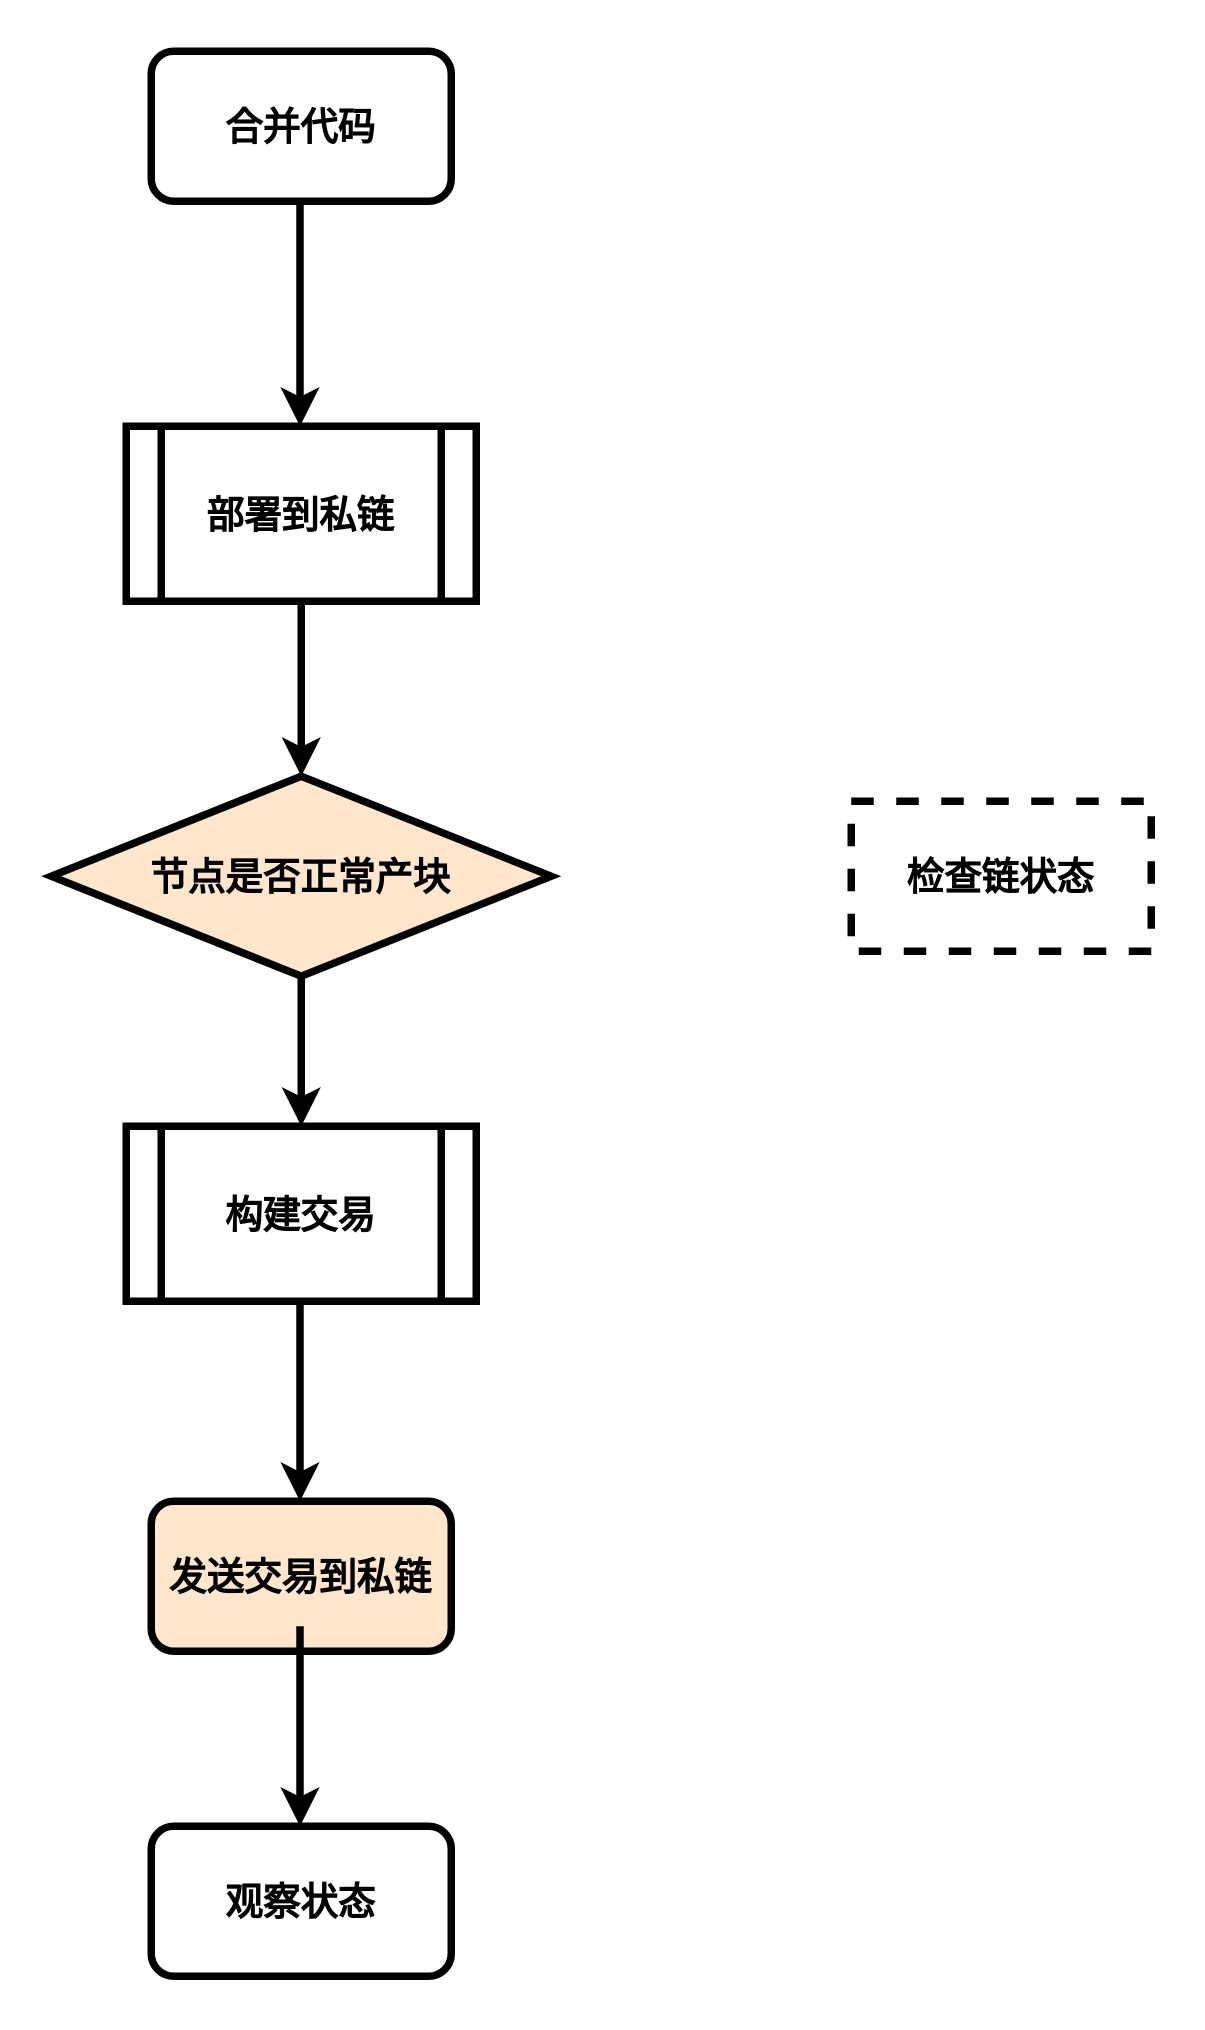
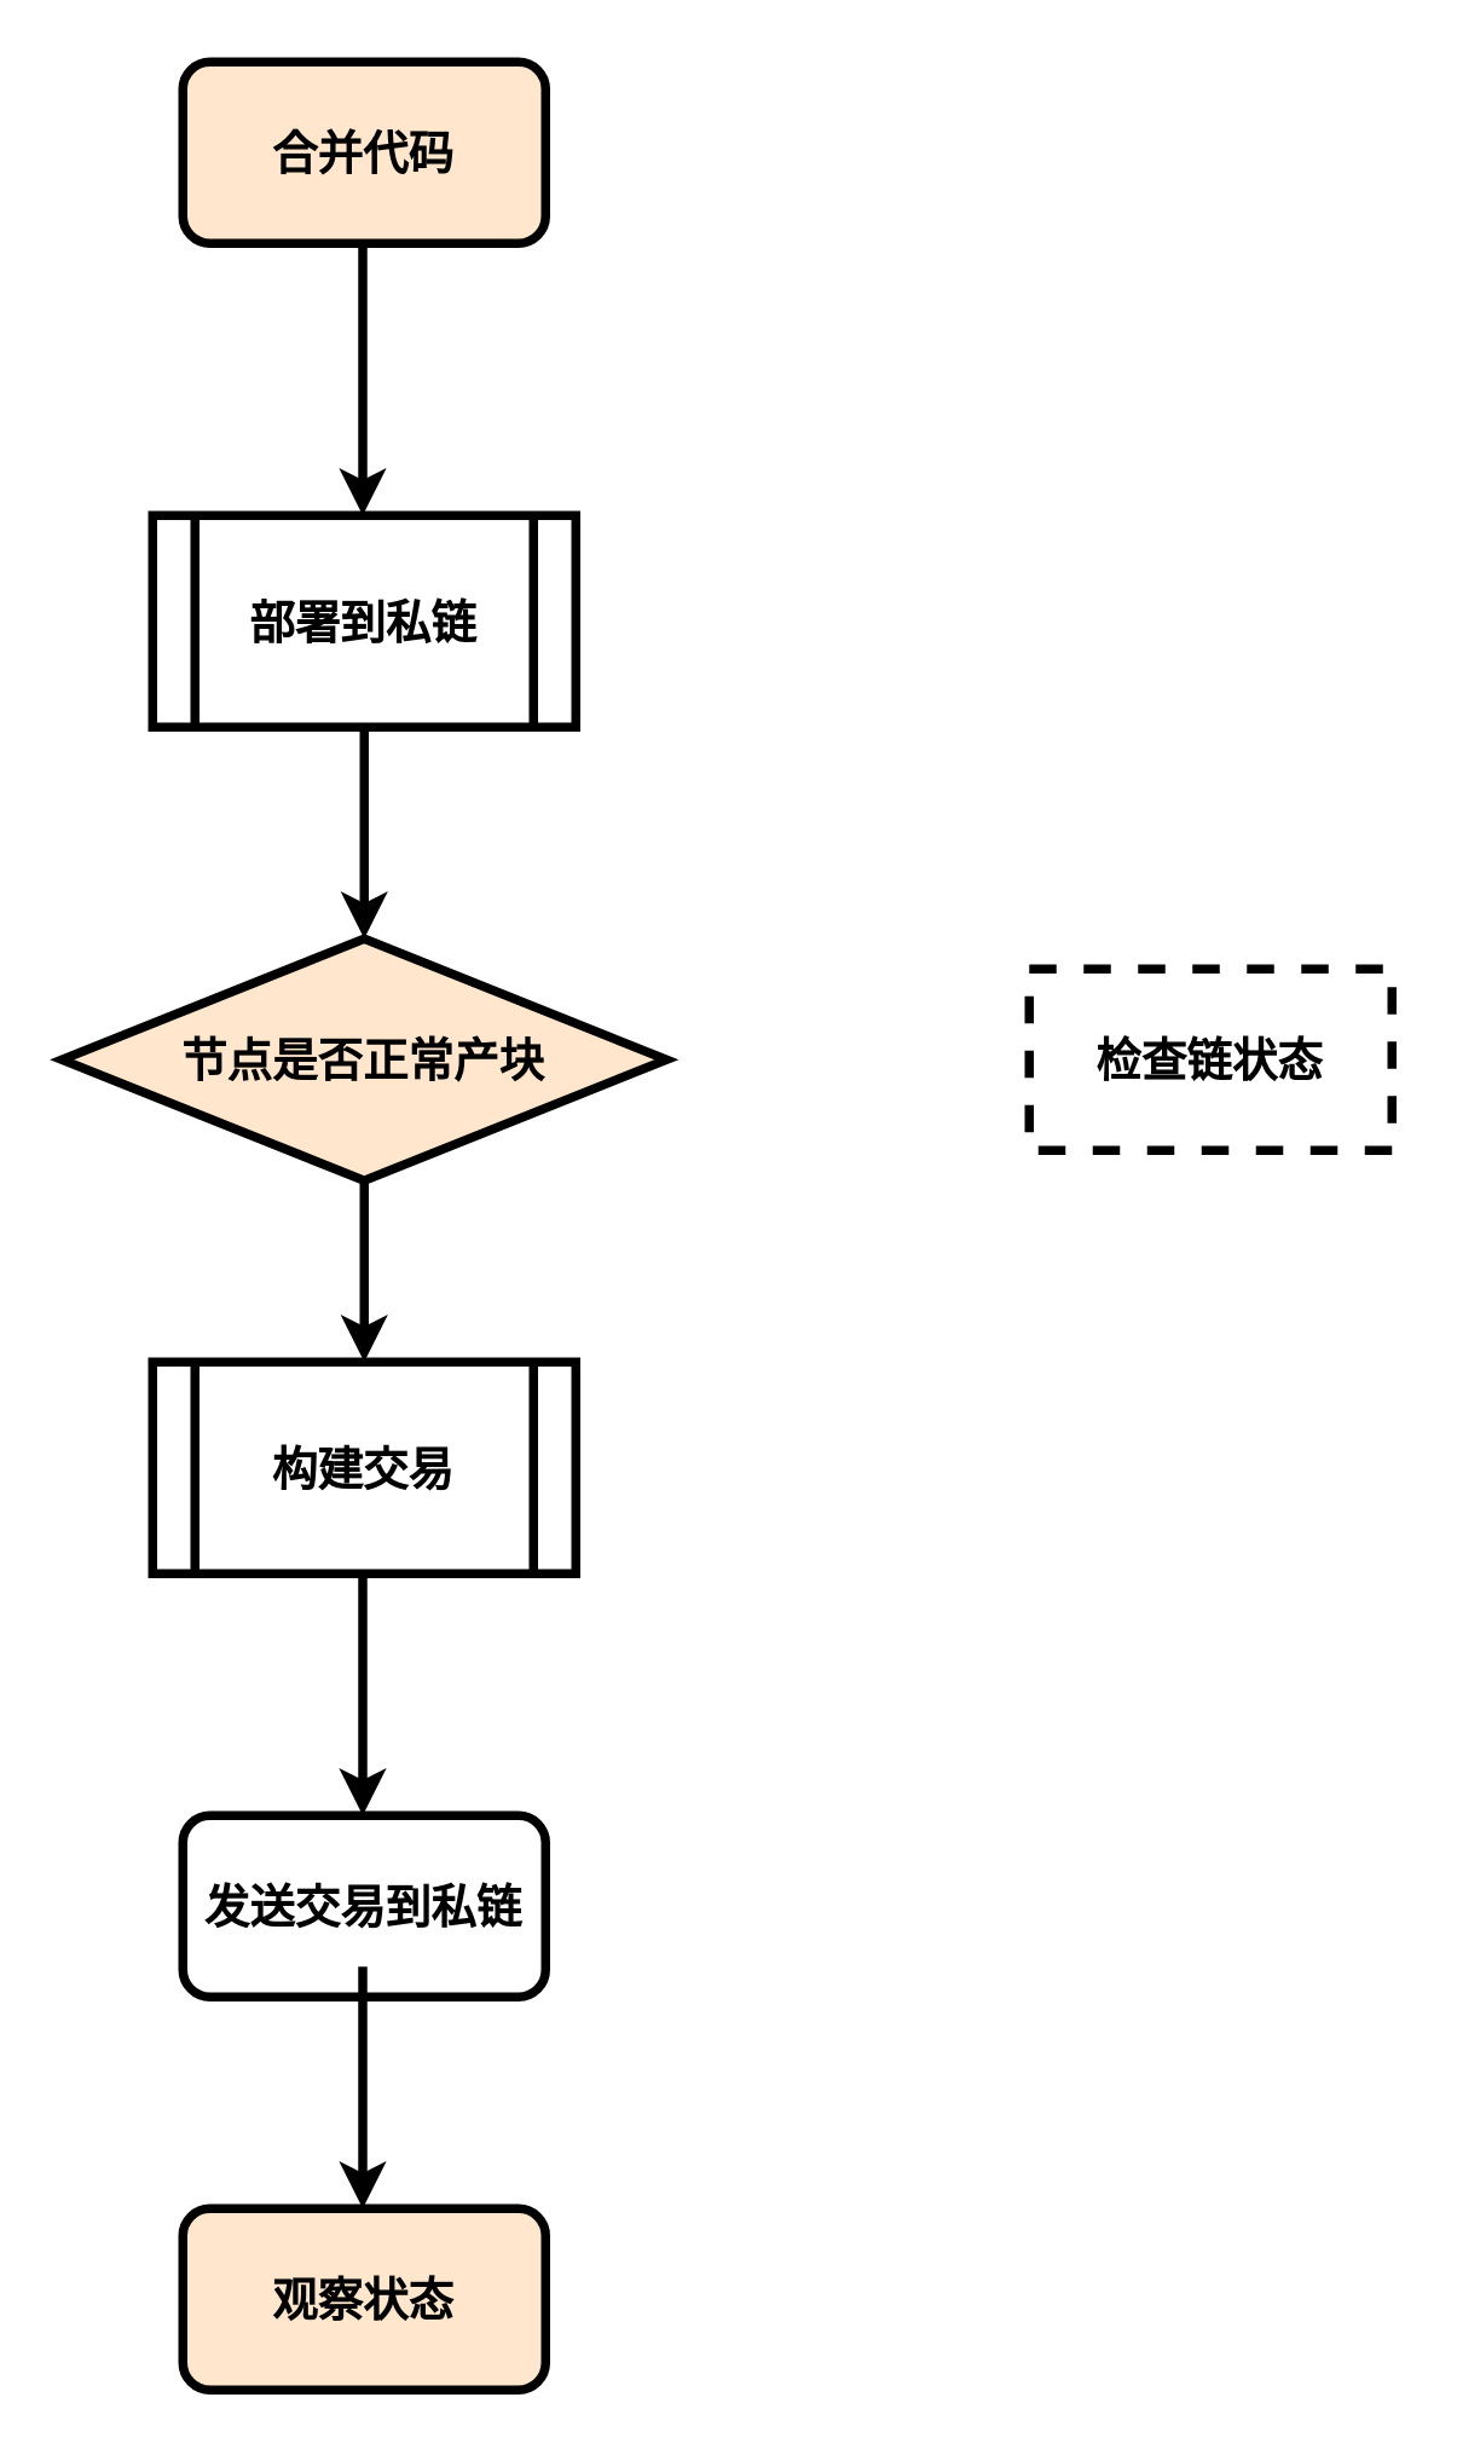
  <mxCell id="0" />
  <mxCell id="1" parent="0" />
- <mxCell id="2" value="&lt;b style=&quot;border-color: var(--border-color); font-size: 12px;&quot;&gt;&lt;font style=&quot;border-color: var(--border-color); font-size: 15px;&quot;&gt;合并代码&lt;/font&gt;&lt;/b&gt;" style="rounded=1;whiteSpace=wrap;html=1;strokeWidth=3;fontSize=15;" vertex="1" parent="1"><mxGeometry x="60" y="20" width="120" height="60" as="geometry" /></mxCell>
+ <mxCell id="2" value="&lt;b style=&quot;border-color: var(--border-color); font-size: 12px;&quot;&gt;&lt;font style=&quot;border-color: var(--border-color); font-size: 15px;&quot;&gt;合并代码&lt;/font&gt;&lt;/b&gt;" style="rounded=1;whiteSpace=wrap;html=1;strokeWidth=3;fontSize=15;fillColor=#ffe6cc;" vertex="1" parent="1"><mxGeometry x="60" y="20" width="120" height="60" as="geometry" /></mxCell>
  <mxCell id="3" value="" style="endArrow=classic;html=1;rounded=0;strokeWidth=3;" edge="1" parent="1"><mxGeometry width="50" height="50" relative="1" as="geometry"><mxPoint x="119.5" y="80" as="sourcePoint" /><mxPoint x="119.5" y="170" as="targetPoint" /></mxGeometry></mxCell>
  <mxCell id="4" value="" style="edgeStyle=orthogonalEdgeStyle;rounded=0;orthogonalLoop=1;jettySize=auto;html=1;strokeWidth=3;fontSize=15;" edge="1" parent="1"><mxGeometry relative="1" as="geometry"><mxPoint x="120" y="230" as="sourcePoint" /><mxPoint x="120" y="310" as="targetPoint" /></mxGeometry></mxCell>
  <mxCell id="5" value="" style="edgeStyle=orthogonalEdgeStyle;rounded=0;orthogonalLoop=1;jettySize=auto;html=1;strokeWidth=3;fontSize=15;" edge="1" parent="1"><mxGeometry relative="1" as="geometry"><mxPoint x="120" y="370" as="sourcePoint" /><mxPoint x="120" y="450" as="targetPoint" /></mxGeometry></mxCell>
- <mxCell id="6" value="&lt;b&gt;观察状态&lt;/b&gt;" style="whiteSpace=wrap;html=1;fontSize=15;rounded=1;strokeWidth=3;" vertex="1" parent="1"><mxGeometry x="60" y="730" width="120" height="60" as="geometry" /></mxCell>
+ <mxCell id="6" value="&lt;b&gt;观察状态&lt;/b&gt;" style="whiteSpace=wrap;html=1;fontSize=15;rounded=1;strokeWidth=3;fillColor=#ffe6cc;" vertex="1" parent="1"><mxGeometry x="60" y="730" width="120" height="60" as="geometry" /></mxCell>
  <mxCell id="7" value="&lt;b style=&quot;border-color: var(--border-color);&quot;&gt;节点是否正常产块&lt;/b&gt;" style="rhombus;whiteSpace=wrap;html=1;strokeWidth=3;fontSize=15;fillColor=#ffe6cc;" vertex="1" parent="1"><mxGeometry x="20" y="310" width="200" height="80" as="geometry" /></mxCell>
- <mxCell id="8" value="&lt;b&gt;发送交易到私链&lt;/b&gt;" style="rounded=1;whiteSpace=wrap;html=1;strokeWidth=3;fontSize=15;fillColor=#ffe6cc;" vertex="1" parent="1"><mxGeometry x="60" y="600" width="120" height="60" as="geometry" /></mxCell>
+ <mxCell id="8" value="&lt;b&gt;发送交易到私链&lt;/b&gt;" style="rounded=1;whiteSpace=wrap;html=1;strokeWidth=3;fontSize=15;" vertex="1" parent="1"><mxGeometry x="60" y="600" width="120" height="60" as="geometry" /></mxCell>
  <mxCell id="9" value="&lt;b&gt;检查链状态&lt;/b&gt;" style="whiteSpace=wrap;html=1;fontSize=15;strokeWidth=3;dashed=1;" vertex="1" parent="1"><mxGeometry x="340" y="320" width="120" height="60" as="geometry" /></mxCell>
  <mxCell id="10" value="&lt;b style=&quot;border-color: var(--border-color);&quot;&gt;部署到私链&lt;/b&gt;" style="shape=process;whiteSpace=wrap;html=1;backgroundOutline=1;strokeWidth=3;fontSize=15;" vertex="1" parent="1"><mxGeometry x="50" y="170" width="140" height="70" as="geometry" /></mxCell>
  <mxCell id="11" value="&lt;b style=&quot;border-color: var(--border-color);&quot;&gt;构建交易&lt;/b&gt;" style="shape=process;whiteSpace=wrap;html=1;backgroundOutline=1;strokeWidth=3;fontSize=15;" vertex="1" parent="1"><mxGeometry x="50" y="450" width="140" height="70" as="geometry" /></mxCell>
  <mxCell id="12" value="" style="edgeStyle=orthogonalEdgeStyle;rounded=0;orthogonalLoop=1;jettySize=auto;html=1;strokeWidth=3;fontSize=15;" edge="1" parent="1"><mxGeometry relative="1" as="geometry"><mxPoint x="119.5" y="520" as="sourcePoint" /><mxPoint x="119.5" y="600" as="targetPoint" /></mxGeometry></mxCell>
  <mxCell id="13" value="" style="edgeStyle=orthogonalEdgeStyle;rounded=0;orthogonalLoop=1;jettySize=auto;html=1;strokeWidth=3;fontSize=15;" edge="1" parent="1"><mxGeometry relative="1" as="geometry"><mxPoint x="119.5" y="650" as="sourcePoint" /><mxPoint x="119.5" y="730" as="targetPoint" /></mxGeometry></mxCell>
